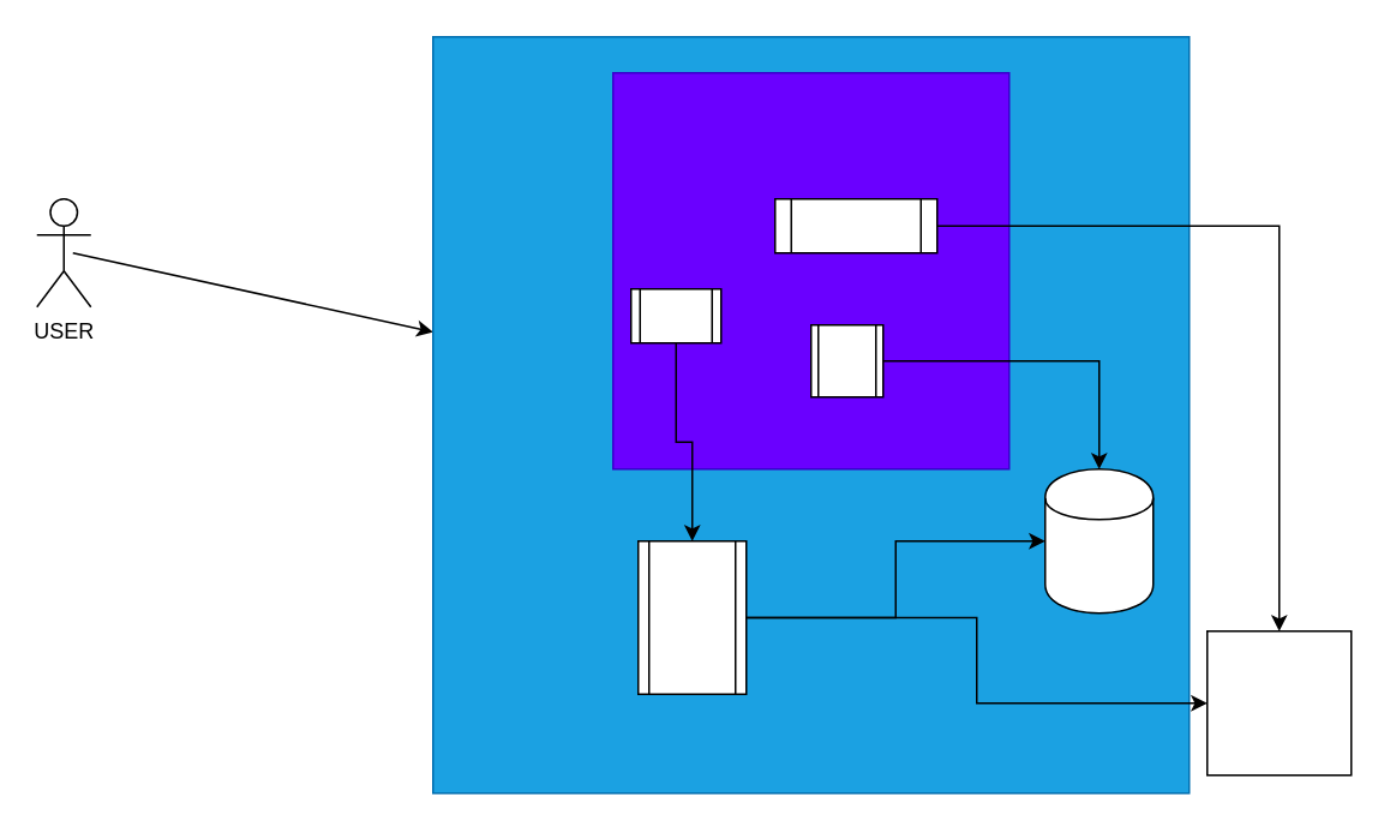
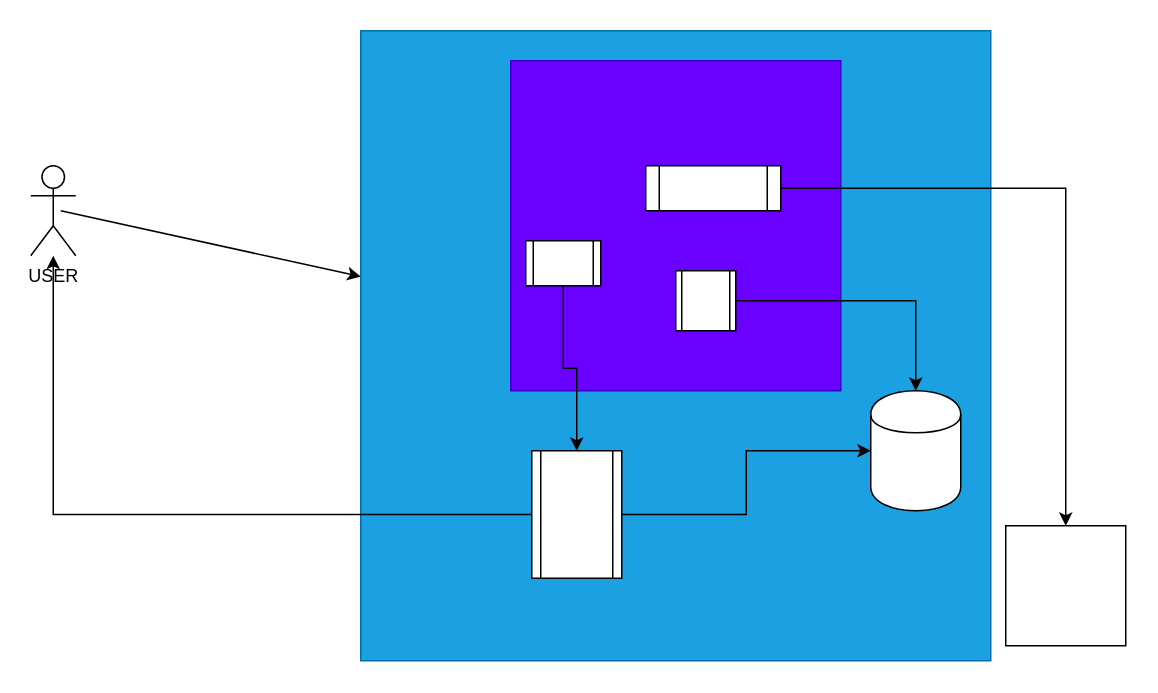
  <mxCell id="0" />
  <mxCell id="1" parent="0" />
  <mxCell id="2" value="USER" style="shape=umlActor;verticalLabelPosition=bottom;labelBackgroundColor=#ffffff;verticalAlign=top;html=1;outlineConnect=0;fontColor=#000000;" vertex="1" parent="1"><mxGeometry x="20" y="110" width="30" height="60" as="geometry" /></mxCell>
  <mxCell id="3" value="" style="endArrow=classic;html=1;fontColor=#000000;" edge="1" parent="1" target="4"><mxGeometry width="50" height="50" relative="1" as="geometry"><mxPoint x="40" y="140" as="sourcePoint" /><mxPoint x="160" y="140" as="targetPoint" /></mxGeometry></mxCell>
  <mxCell id="4" value="AWS" style="whiteSpace=wrap;html=1;aspect=fixed;labelBackgroundColor=#C3ABD0;fillColor=#1ba1e2;strokeColor=#006EAF;fontColor=#ffffff;" vertex="1" parent="1"><mxGeometry x="240" y="20" width="420" height="420" as="geometry" /></mxCell>
  <mxCell id="5" style="edgeStyle=orthogonalEdgeStyle;rounded=0;orthogonalLoop=1;jettySize=auto;html=1;fontColor=#FFFFFF;" edge="1" parent="1" source="7" target="8"><mxGeometry relative="1" as="geometry" /></mxCell>
- <mxCell id="6" style="edgeStyle=orthogonalEdgeStyle;rounded=0;orthogonalLoop=1;jettySize=auto;html=1;fontColor=#FFFFFF;" edge="1" parent="1" source="7" target="9"><mxGeometry relative="1" as="geometry" /></mxCell>
+ <mxCell id="6" style="edgeStyle=orthogonalEdgeStyle;rounded=0;orthogonalLoop=1;jettySize=auto;html=1;fontColor=#FFFFFF;" edge="1" parent="1" source="7" target="2"><mxGeometry relative="1" as="geometry" /></mxCell>
  <mxCell id="7" value="&lt;font color=&quot;#ffffff&quot;&gt;backend&lt;/font&gt;" style="shape=process;whiteSpace=wrap;html=1;backgroundOutline=1;fontColor=#000000;" vertex="1" parent="1"><mxGeometry x="354" y="300" width="60" height="85" as="geometry" /></mxCell>
  <mxCell id="8" value="" style="shape=cylinder;whiteSpace=wrap;html=1;boundedLbl=1;backgroundOutline=1;fontColor=#000000;" vertex="1" parent="1"><mxGeometry x="580" y="260" width="60" height="80" as="geometry" /></mxCell>
  <mxCell id="9" value="sub sys" style="whiteSpace=wrap;html=1;aspect=fixed;fontColor=#FFFFFF;" vertex="1" parent="1"><mxGeometry x="670" y="350" width="80" height="80" as="geometry" /></mxCell>
  <mxCell id="10" value="" style="whiteSpace=wrap;html=1;aspect=fixed;fontColor=#ffffff;fillColor=#6a00ff;strokeColor=#3700CC;" vertex="1" parent="1"><mxGeometry x="340" y="40" width="220" height="220" as="geometry" /></mxCell>
  <mxCell id="11" style="edgeStyle=orthogonalEdgeStyle;rounded=0;orthogonalLoop=1;jettySize=auto;html=1;fontColor=#FFFFFF;" edge="1" parent="1" source="12" target="8"><mxGeometry relative="1" as="geometry" /></mxCell>
  <mxCell id="12" value="" style="shape=process;whiteSpace=wrap;html=1;backgroundOutline=1;labelBackgroundColor=#C3ABD0;fontColor=#FFFFFF;" vertex="1" parent="1"><mxGeometry x="450" y="180" width="40" height="40" as="geometry" /></mxCell>
  <mxCell id="13" style="edgeStyle=orthogonalEdgeStyle;rounded=0;orthogonalLoop=1;jettySize=auto;html=1;fontColor=#FFFFFF;" edge="1" parent="1" source="14" target="7"><mxGeometry relative="1" as="geometry" /></mxCell>
  <mxCell id="14" value="" style="shape=process;whiteSpace=wrap;html=1;backgroundOutline=1;labelBackgroundColor=#C3ABD0;fontColor=#FFFFFF;" vertex="1" parent="1"><mxGeometry x="350" y="160" width="50" height="30" as="geometry" /></mxCell>
  <mxCell id="15" style="edgeStyle=orthogonalEdgeStyle;rounded=0;orthogonalLoop=1;jettySize=auto;html=1;entryX=0.5;entryY=0;entryDx=0;entryDy=0;fontColor=#FFFFFF;" edge="1" parent="1" source="16" target="9"><mxGeometry relative="1" as="geometry" /></mxCell>
  <mxCell id="16" value="" style="shape=process;whiteSpace=wrap;html=1;backgroundOutline=1;labelBackgroundColor=#C3ABD0;fontColor=#FFFFFF;" vertex="1" parent="1"><mxGeometry x="430" y="110" width="90" height="30" as="geometry" /></mxCell>
